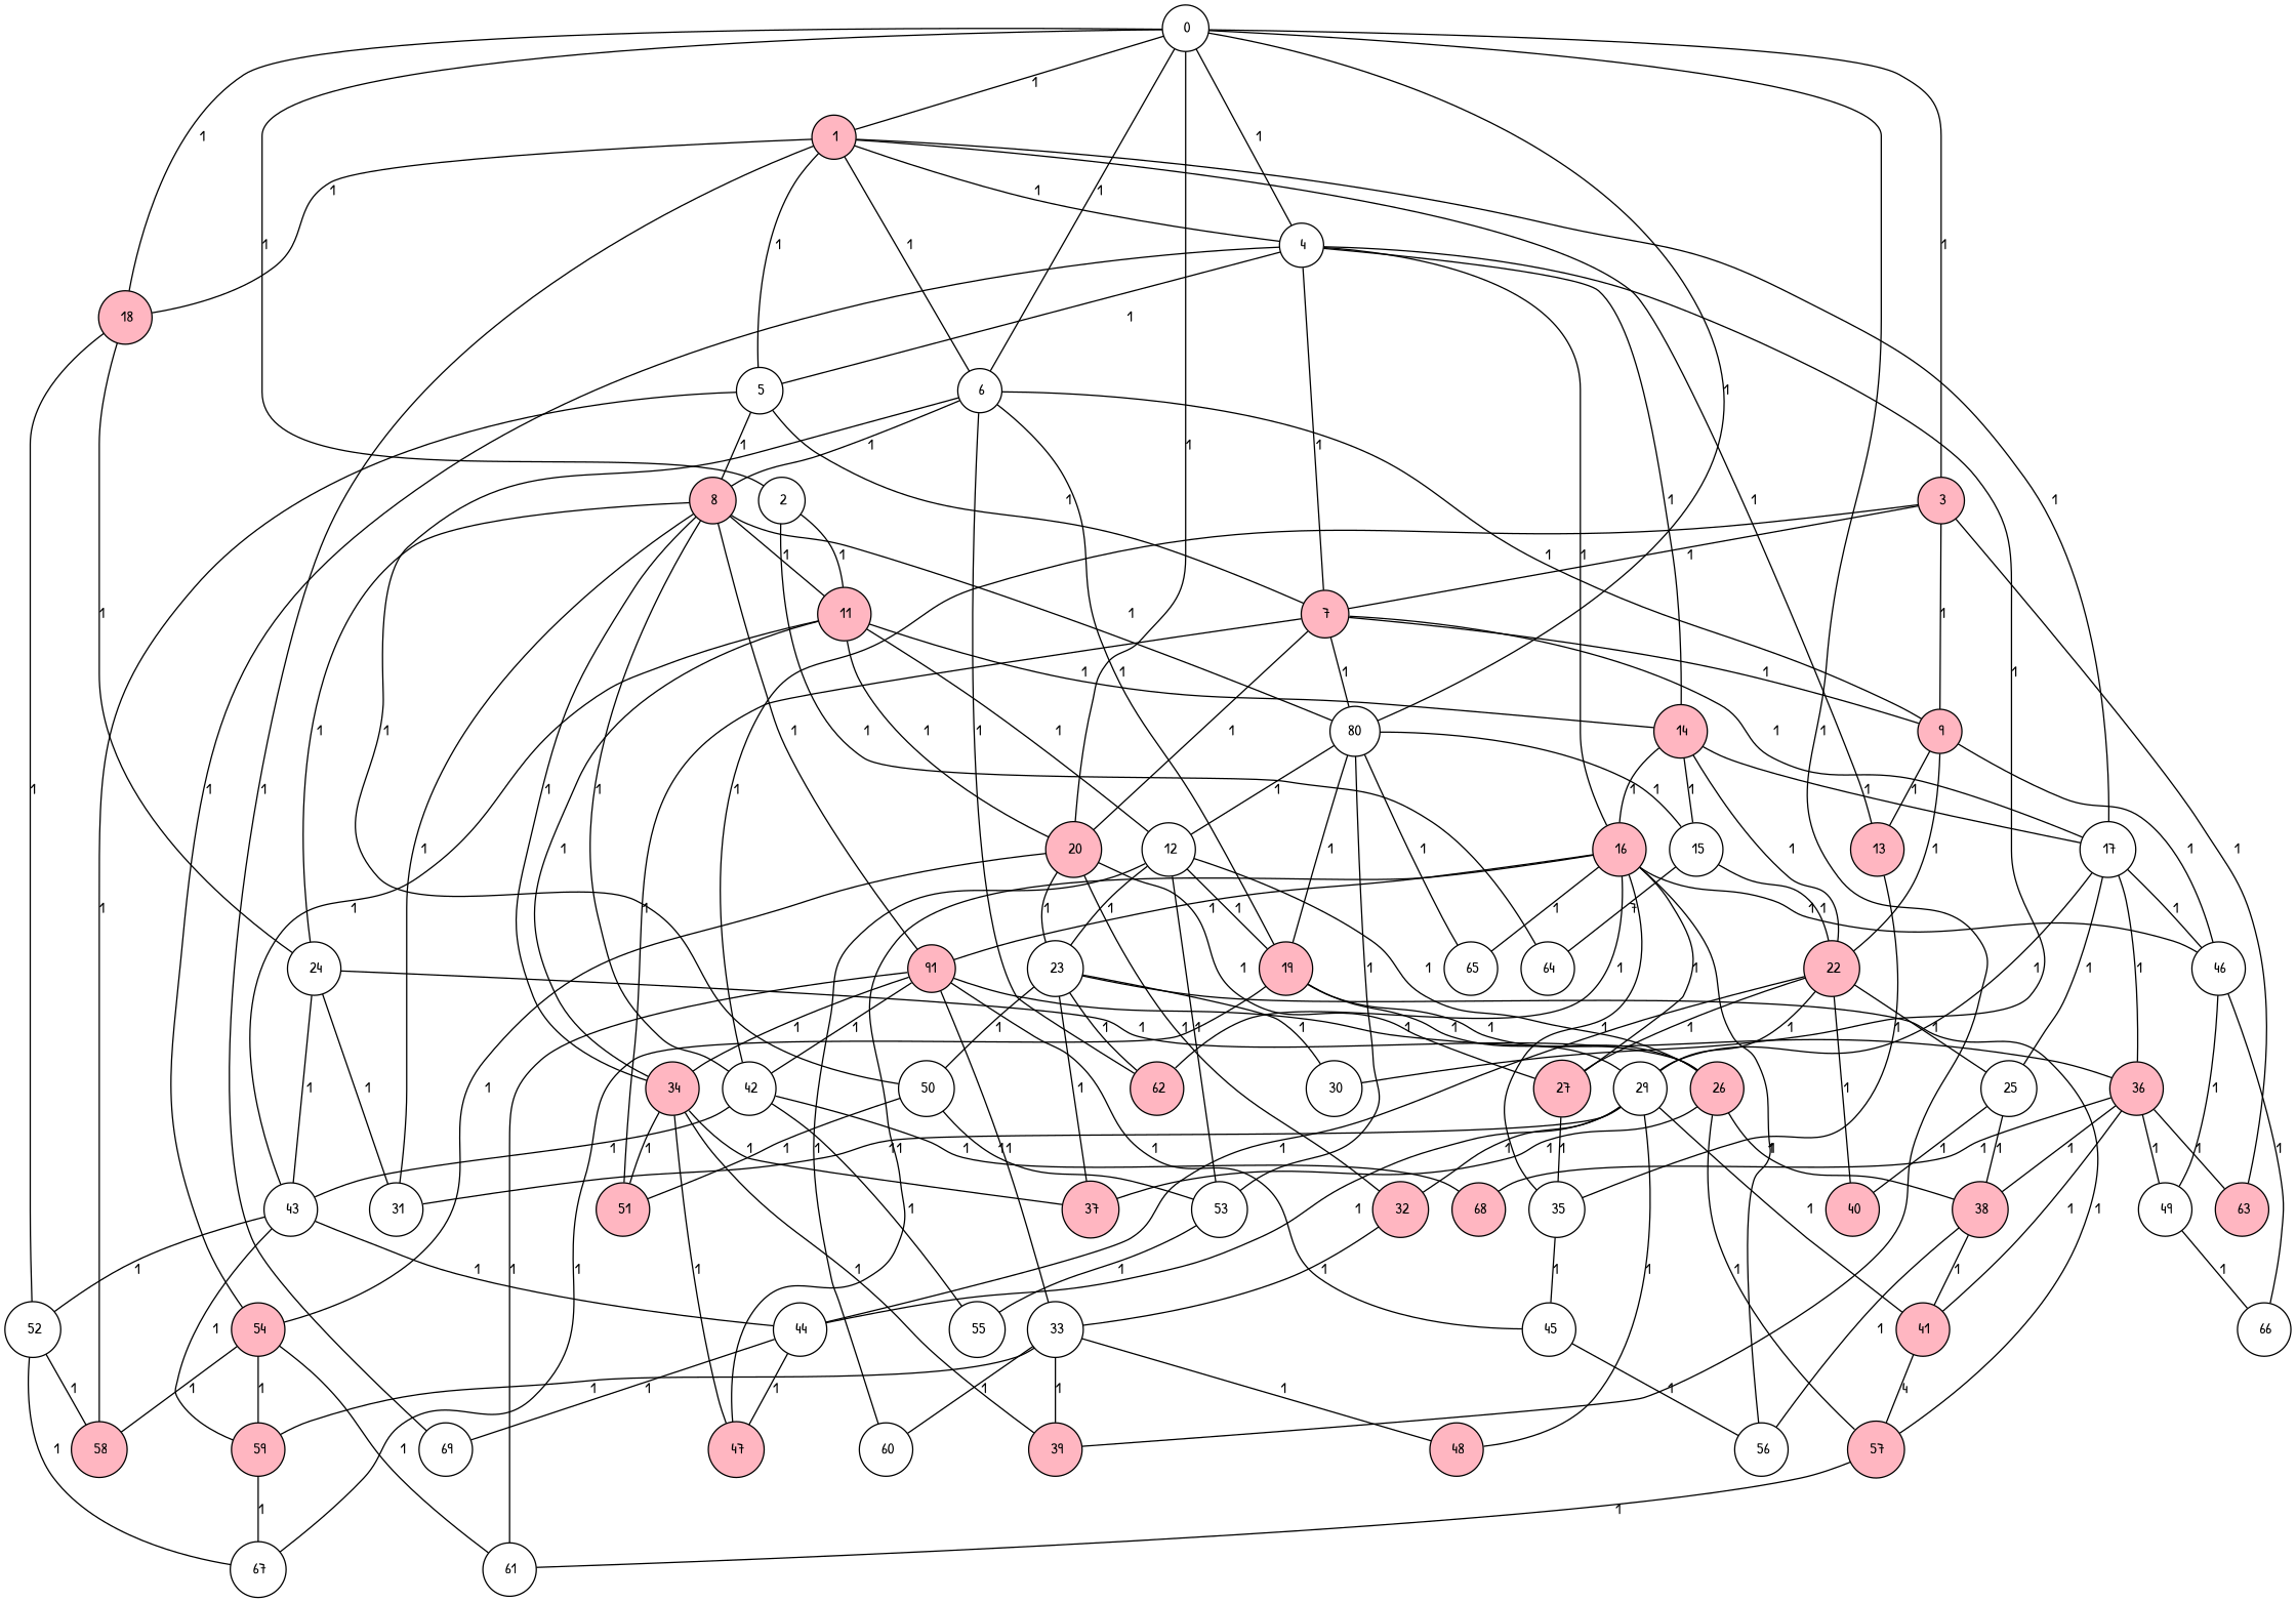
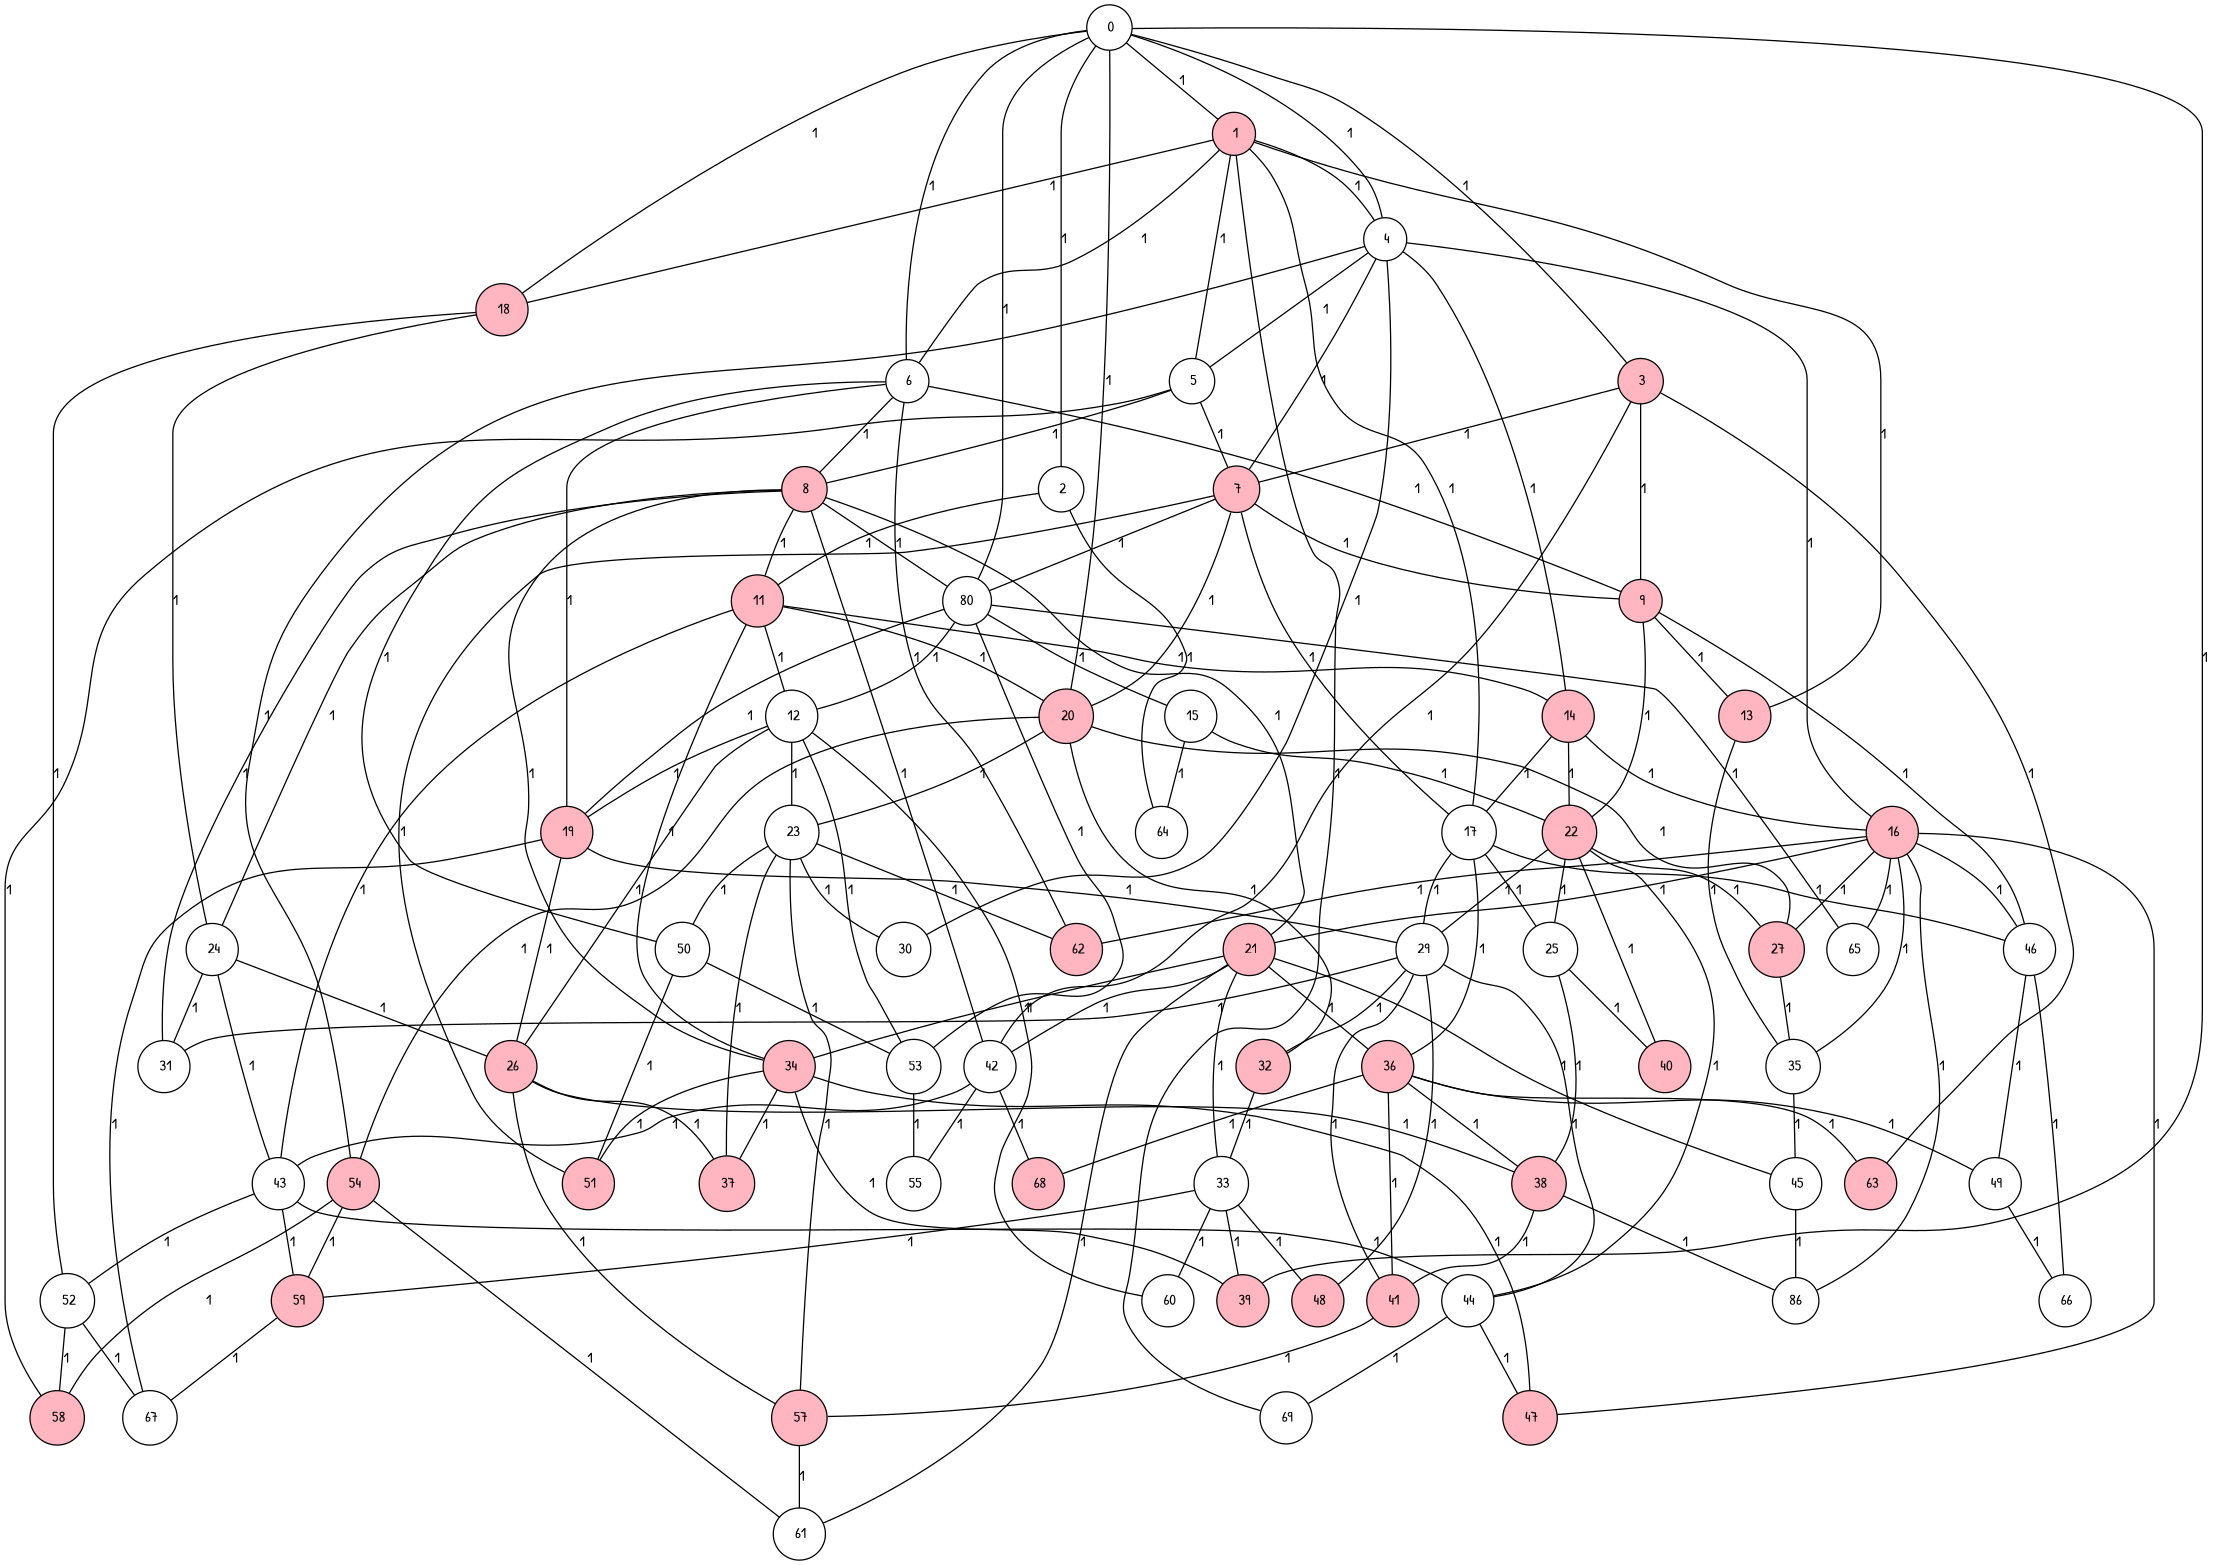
  graph {
    fixedsize="true;"
    fontname="Patrick Hand"
    node [color=black fillcolor=white fontname="Patrick Hand" fontsize=12 hight=.12 shape=circle style=filled]
    edge [fontname="Patrick Hand" fontsize=12]
    n1 [label=" 0" width=.12]
    n2 [fillcolor=lightpink label=" 1" width=.12]
    n3 [label=" 2" width=.12]
    n4 [fillcolor=lightpink label=" 3" width=.12]
    n5 [label=" 4" width=.12]
    n6 [label=" 6" width=.12]
    n7 [label=80 width=.12]
    n8 [fillcolor=lightpink label=" 18" width=.12]
    n9 [fillcolor=lightpink label=" 20" width=.12]
    n10 [fillcolor=lightpink label=" 39" width=.12]
    n11 [label=" 5" width=.12]
    n12 [fillcolor=lightpink label=" 13" width=.12]
    n13 [label=" 17" width=.12]
    n14 [label=" 69" width=.12]
    n15 [fillcolor=lightpink label=" 11" width=.12]
    n16 [label=" 64" width=.12]
    n17 [fillcolor=lightpink label=" 7" width=.12]
    n18 [fillcolor=lightpink label=" 9" width=.12]
    n19 [label=" 42" width=.12]
    n20 [fillcolor=lightpink label=" 63" width=.12]
    n21 [fillcolor=lightpink label=" 14" width=.12]
    n22 [fillcolor=lightpink label=" 16" width=.12]
    n23 [label=" 30" width=.12]
    n24 [fillcolor=lightpink label=" 54" width=.12]
    n25 [fillcolor=lightpink label=" 8" width=.12]
    n26 [fillcolor=lightpink label=" 19" width=.12]
    n27 [label=" 50" width=.12]
    n28 [fillcolor=lightpink label=" 62" width=.12]
    n29 [label=" 12" width=.12]
    n30 [label=" 15" width=.12]
    n31 [label=" 53" width=.12]
    n32 [label=" 65" width=.12]
    n33 [label=" 24" width=.12]
    n34 [label=" 52" width=.12]
    n35 [label=" 23" width=.12]
    n36 [fillcolor=lightpink label=" 27" width=.12]
    n37 [fillcolor=lightpink label=" 32" width=.12]
    n38 [fillcolor=lightpink label=" 58" width=.12]
    n39 [label=" 35" width=.12]
    n40 [label=" 46" width=.12]
    n41 [label=" 25" width=.12]
    n42 [label=" 29" width=.12]
    n43 [fillcolor=lightpink label=" 36" width=.12]
    n44 [fillcolor=lightpink label=" 34" width=.12]
    n45 [label=" 43" width=.12]
    n46 [fillcolor=lightpink label=" 51" width=.12]
    n47 [fillcolor=lightpink label=" 22" width=.12]
    n48 [fillcolor=lightpink label=" 68" width=.12]
    n49 [label=" 55" width=.12]
-   n50 [fillcolor=lightpink label=91 width=.12]
+   n50 [fillcolor=lightpink label=" 21" width=.12]
    n51 [fillcolor=lightpink label=" 47" width=.12]
-   n52 [label=" 56" width=.12]
+   n52 [label=86 width=.12]
    n53 [label=" 61" width=.12]
    n54 [fillcolor=lightpink label=" 59" width=.12]
    n55 [label=" 31" width=.12]
    n56 [fillcolor=lightpink label=" 26" width=.12]
    n57 [label=" 67" width=.12]
    n58 [label=" 33" width=.12]
    n59 [label=" 45" width=.12]
    n60 [fillcolor=lightpink label=" 37" width=.12]
    n61 [fillcolor=lightpink label=" 40" width=.12]
    n62 [label=" 44" width=.12]
    n63 [label=" 49" width=.12]
    n64 [label=" 66" width=.12]
    n65 [label=" 60" width=.12]
    n66 [fillcolor=lightpink label=" 57" width=.12]
    n67 [fillcolor=lightpink label=" 38" width=.12]
    n68 [fillcolor=lightpink label=" 41" width=.12]
    n69 [fillcolor=lightpink label=" 48" width=.12]
    n1 -- n2 [label=1]
    n1 -- n3 [label=1]
    n1 -- n4 [label=1]
    n1 -- n5 [label=1]
    n1 -- n6 [label=1]
    n1 -- n7 [label=1]
    n1 -- n8 [label=1]
    n1 -- n9 [label=1]
    n1 -- n10 [label=1]
    n2 -- n5 [label=1]
    n2 -- n6 [label=1]
    n2 -- n8 [label=1]
    n2 -- n11 [label=1]
    n2 -- n12 [label=1]
    n2 -- n13 [label=1]
    n2 -- n14 [label=1]
    n3 -- n15 [label=1]
    n3 -- n16 [label=1]
    n4 -- n17 [label=1]
    n4 -- n18 [label=1]
    n4 -- n19 [label=1]
    n4 -- n20 [label=1]
    n5 -- n11 [label=1]
    n5 -- n17 [label=1]
    n5 -- n21 [label=1]
    n5 -- n22 [label=1]
    n5 -- n23 [label=1]
    n5 -- n24 [label=1]
    n6 -- n18 [label=1]
    n6 -- n25 [label=1]
    n6 -- n26 [label=1]
    n6 -- n27 [label=1]
    n6 -- n28 [label=1]
    n7 -- n26 [label=1]
    n7 -- n29 [label=1]
    n7 -- n30 [label=1]
    n7 -- n31 [label=1]
    n7 -- n32 [label=1]
    n8 -- n33 [label=1]
    n8 -- n34 [label=1]
    n9 -- n24 [label=1]
    n9 -- n35 [label=1]
    n9 -- n36 [label=1]
    n9 -- n37 [label=1]
    n11 -- n17 [label=1]
    n11 -- n25 [label=1]
    n11 -- n38 [label=1]
    n12 -- n39 [label=1]
    n13 -- n40 [label=1]
    n13 -- n41 [label=1]
    n13 -- n42 [label=1]
    n13 -- n43 [label=1]
    n15 -- n9 [label=1]
    n15 -- n21 [label=1]
    n15 -- n29 [label=1]
    n15 -- n44 [label=1]
    n15 -- n45 [label=1]
    n17 -- n7 [label=1]
    n17 -- n9 [label=1]
    n17 -- n13 [label=1]
    n17 -- n18 [label=1]
    n17 -- n46 [label=1]
    n18 -- n12 [label=1]
    n18 -- n40 [label=1]
    n18 -- n47 [label=1]
    n19 -- n45 [label=1]
    n19 -- n48 [label=1]
    n19 -- n49 [label=1]
    n21 -- n13 [label=1]
    n21 -- n22 [label=1]
-   n21 -- n30 [label=1]
    n21 -- n47 [label=1]
    n22 -- n28 [label=1]
    n22 -- n32 [label=1]
    n22 -- n36 [label=1]
    n22 -- n39 [label=1]
    n22 -- n40 [label=1]
    n22 -- n50 [label=1]
    n22 -- n51 [label=1]
    n22 -- n52 [label=1]
    n24 -- n38 [label=1]
    n24 -- n53 [label=1]
    n24 -- n54 [label=1]
    n25 -- n7 [label=1]
    n25 -- n15 [label=1]
    n25 -- n19 [label=1]
    n25 -- n33 [label=1]
    n25 -- n44 [label=1]
    n25 -- n50 [label=1]
    n25 -- n55 [label=1]
    n26 -- n42 [label=1]
    n26 -- n56 [label=1]
    n26 -- n57 [label=1]
    n27 -- n31 [label=1]
    n27 -- n46 [label=1]
    n29 -- n26 [label=1]
    n29 -- n31 [label=1]
    n29 -- n35 [label=1]
    n29 -- n56 [label=1]
    n29 -- n65 [label=1]
-   n30 -- n16 [label=7]
+   n30 -- n16 [label=1]
    n30 -- n47 [label=1]
    n31 -- n49 [label=1]
    n33 -- n45 [label=1]
    n33 -- n55 [label=1]
    n33 -- n56 [label=1]
    n34 -- n38 [label=1]
    n34 -- n57 [label=1]
    n35 -- n23 [label=1]
    n35 -- n27 [label=1]
    n35 -- n28 [label=1]
    n35 -- n60 [label=1]
    n35 -- n66 [label=1]
    n36 -- n39 [label=1]
    n37 -- n58 [label=1]
    n39 -- n59 [label=1]
    n40 -- n63 [label=1]
    n40 -- n64 [label=1]
    n41 -- n61 [label=1]
    n41 -- n67 [label=1]
    n42 -- n37 [label=1]
    n42 -- n55 [label=1]
    n42 -- n62 [label=1]
    n42 -- n68 [label=1]
    n42 -- n69 [label=1]
    n43 -- n20 [label=1]
    n43 -- n48 [label=1]
    n43 -- n63 [label=1]
    n43 -- n67 [label=1]
    n43 -- n68 [label=1]
    n44 -- n10 [label=1]
    n44 -- n46 [label=1]
    n44 -- n51 [label=1]
    n44 -- n60 [label=1]
    n45 -- n34 [label=1]
    n45 -- n54 [label=1]
    n45 -- n62 [label=1]
    n47 -- n36 [label=1]
    n47 -- n41 [label=1]
    n47 -- n42 [label=1]
    n47 -- n61 [label=1]
    n47 -- n62 [label=1]
    n50 -- n19 [label=1]
    n50 -- n43 [label=1]
    n50 -- n44 [label=1]
    n50 -- n53 [label=1]
    n50 -- n58 [label=1]
    n50 -- n59 [label=1]
    n54 -- n57 [label=1]
    n56 -- n60 [label=1]
    n56 -- n66 [label=1]
    n56 -- n67 [label=1]
    n58 -- n10 [label=1]
    n58 -- n54 [label=1]
    n58 -- n65 [label=1]
    n58 -- n69 [label=1]
    n59 -- n52 [label=1]
    n62 -- n14 [label=1]
    n62 -- n51 [label=1]
    n63 -- n64 [label=1]
    n66 -- n53 [label=1]
    n67 -- n52 [label=1]
    n67 -- n68 [label=1]
-   n68 -- n66 [label=4]
+   n68 -- n66 [label=1]
  }
